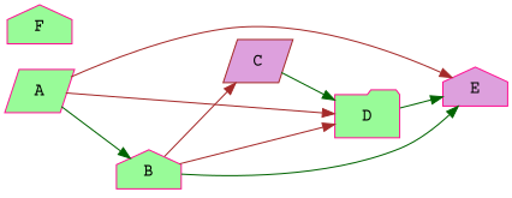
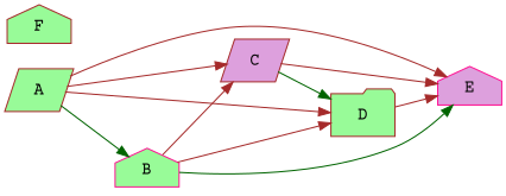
  digraph {
    fontname="Courier Prime"
    rankdir=LR
    node [color=deeppink fillcolor=palegreen fontname="Courier Prime" shape=house style=filled]
    edge [color=brown fontname="Courier Prime"]
-   A [shape=parallelogram]
+   A [color=brown shape=parallelogram]
    B
    C [color=brown fillcolor=plum shape=parallelogram]
-   D [shape=folder]
+   D [color=brown shape=folder]
    E [fillcolor=plum]
-   F
+   F [color=brown]
    A -> B [color=darkgreen]
+   A -> C
    A -> D
    A -> E
    B -> C
    B -> D
    B -> E [color=darkgreen]
    C -> D [color=darkgreen]
-   D -> E [color=darkgreen]
+   C -> E
+   D -> E
  }
